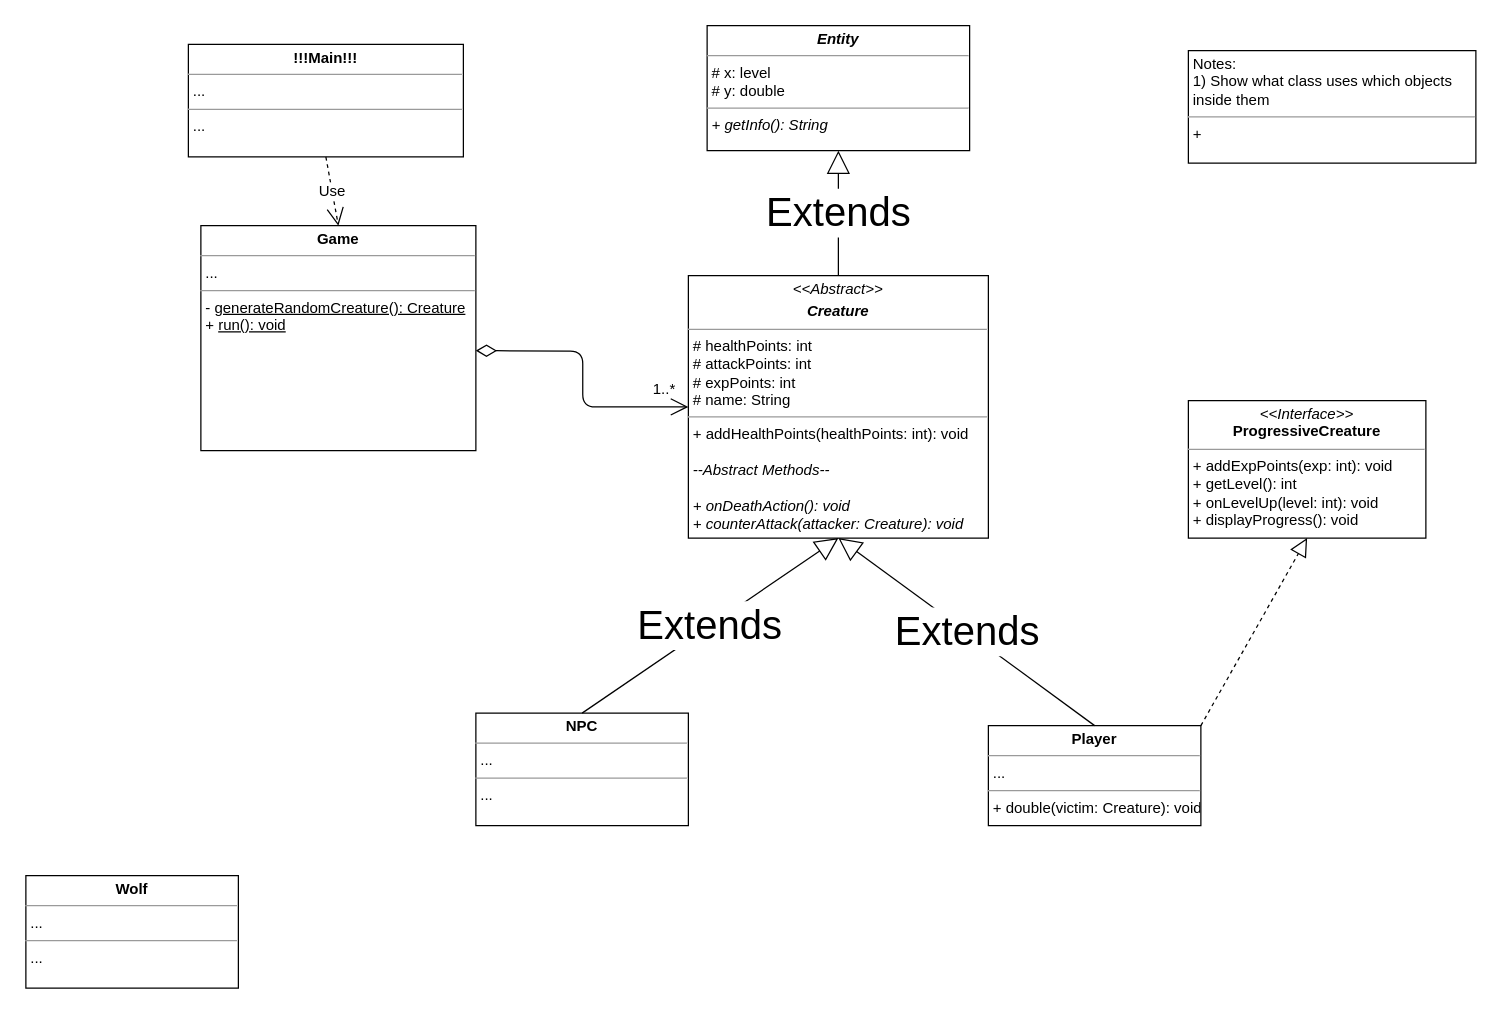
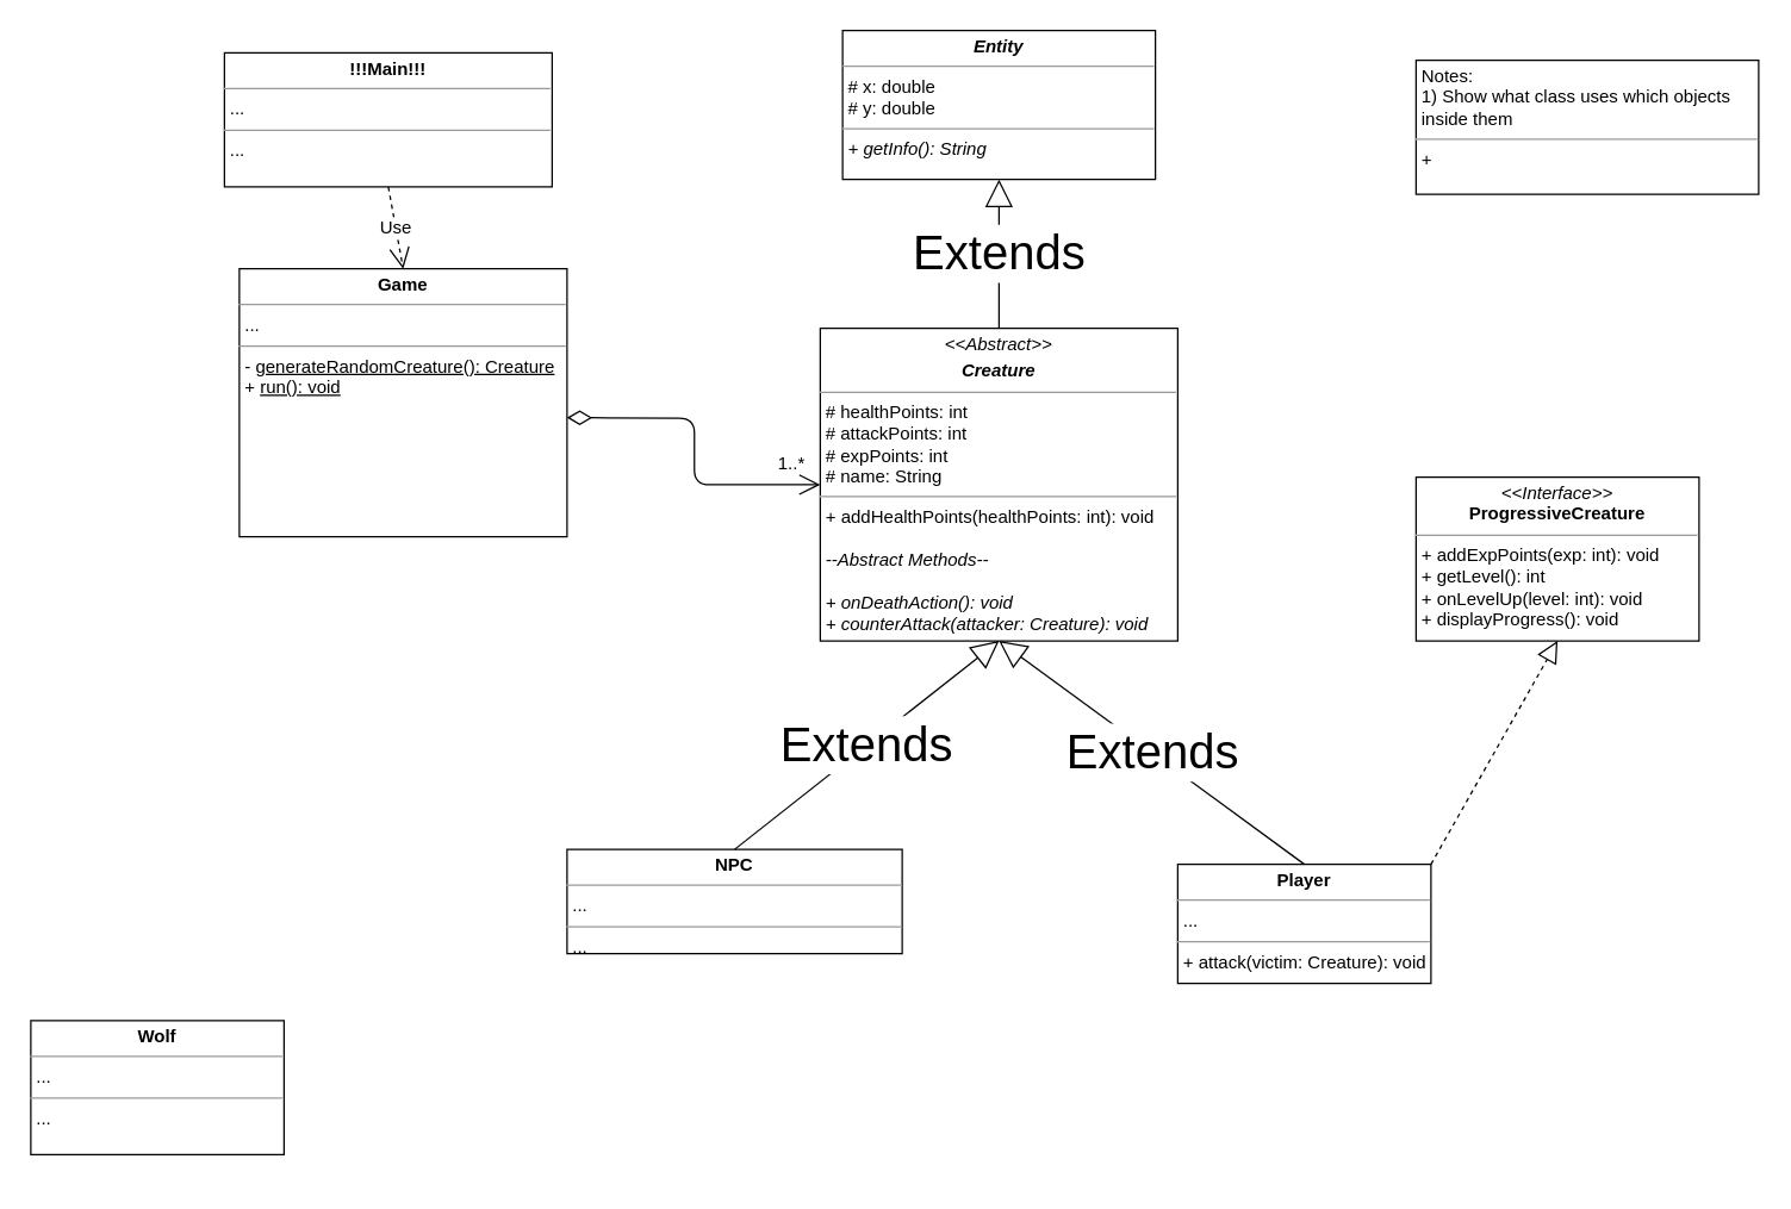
  <mxCell id="0" />
  <mxCell id="1" parent="0" />
  <mxCell id="2" value="&lt;p style=&quot;margin: 4px 0px 0px ; text-align: center&quot;&gt;&lt;i&gt;&amp;lt;&amp;lt;Interface&amp;gt;&amp;gt;&lt;/i&gt;&lt;br&gt;&lt;b&gt;ProgressiveCreature&lt;/b&gt;&lt;/p&gt;&lt;hr size=&quot;1&quot;&gt;&lt;p style=&quot;margin: 0px 0px 0px 4px&quot;&gt;+ addExpPoints(exp: int): void&lt;br&gt;+ getLevel(): int&lt;/p&gt;&lt;p style=&quot;margin: 0px 0px 0px 4px&quot;&gt;+ onLevelUp(level: int): void&lt;/p&gt;&lt;p style=&quot;margin: 0px 0px 0px 4px&quot;&gt;+ displayProgress(): void&lt;br&gt;&lt;/p&gt;" style="verticalAlign=top;align=left;overflow=fill;fontSize=12;fontFamily=Helvetica;html=1;" vertex="1" parent="1"><mxGeometry x="950" y="320" width="190" height="110" as="geometry" /></mxCell>
- <mxCell id="3" value="&lt;p style=&quot;margin: 0px ; margin-top: 4px ; text-align: center&quot;&gt;&lt;b&gt;&lt;i&gt;Entity&lt;/i&gt;&lt;/b&gt;&lt;/p&gt;&lt;hr size=&quot;1&quot;&gt;&lt;p style=&quot;margin: 0px ; margin-left: 4px&quot;&gt;# x: level&lt;br&gt;# y: double&lt;/p&gt;&lt;hr size=&quot;1&quot;&gt;&lt;p style=&quot;margin: 0px ; margin-left: 4px&quot;&gt;&lt;i&gt;+ getInfo(): String&lt;/i&gt;&lt;/p&gt;" style="verticalAlign=top;align=left;overflow=fill;fontSize=12;fontFamily=Helvetica;html=1;" vertex="1" parent="1"><mxGeometry x="565" y="20" width="210" height="100" as="geometry" /></mxCell>
+ <mxCell id="3" value="&lt;p style=&quot;margin: 0px ; margin-top: 4px ; text-align: center&quot;&gt;&lt;b&gt;&lt;i&gt;Entity&lt;/i&gt;&lt;/b&gt;&lt;/p&gt;&lt;hr size=&quot;1&quot;&gt;&lt;p style=&quot;margin: 0px ; margin-left: 4px&quot;&gt;# x: double&lt;br&gt;# y: double&lt;/p&gt;&lt;hr size=&quot;1&quot;&gt;&lt;p style=&quot;margin: 0px ; margin-left: 4px&quot;&gt;&lt;i&gt;+ getInfo(): String&lt;/i&gt;&lt;/p&gt;" style="verticalAlign=top;align=left;overflow=fill;fontSize=12;fontFamily=Helvetica;html=1;" vertex="1" parent="1"><mxGeometry x="565" y="20" width="210" height="100" as="geometry" /></mxCell>
  <mxCell id="4" value="&lt;p style=&quot;margin: 4px 0px 0px ; text-align: center&quot;&gt;&lt;i&gt;&amp;lt;&amp;lt;Abstract&amp;gt;&amp;gt;&lt;/i&gt;&lt;/p&gt;&lt;p style=&quot;margin: 4px 0px 0px ; text-align: center&quot;&gt;&lt;b&gt;&lt;i&gt;Creature&lt;/i&gt;&lt;/b&gt;&lt;/p&gt;&lt;hr size=&quot;1&quot;&gt;&lt;p style=&quot;margin: 0px 0px 0px 4px&quot;&gt;# healthPoints: int&lt;br&gt;# attackPoints: int&lt;br&gt;&lt;/p&gt;&lt;p style=&quot;margin: 0px 0px 0px 4px&quot;&gt;# expPoints: int&lt;br&gt;&lt;/p&gt;&lt;p style=&quot;margin: 0px 0px 0px 4px&quot;&gt;# name: String&lt;br&gt;&lt;/p&gt;&lt;hr size=&quot;1&quot;&gt;&lt;p style=&quot;margin: 0px 0px 0px 4px&quot;&gt;+ addHealthPoints(healthPoints: int): void&lt;/p&gt;&lt;p style=&quot;margin: 0px 0px 0px 4px&quot;&gt;&lt;br&gt;&lt;/p&gt;&lt;p style=&quot;margin: 0px 0px 0px 4px&quot;&gt;&lt;i&gt;--Abstract Methods--&lt;/i&gt;&lt;/p&gt;&lt;p style=&quot;margin: 0px 0px 0px 4px&quot;&gt;&lt;i&gt;&lt;br&gt;&lt;/i&gt;&lt;/p&gt;&lt;p style=&quot;margin: 0px 0px 0px 4px&quot;&gt;&lt;i&gt;+ onDeathAction(): void&lt;/i&gt;&lt;/p&gt;&lt;p style=&quot;margin: 0px 0px 0px 4px&quot;&gt;&lt;i&gt;+ counterAttack(attacker: Creature): void&lt;/i&gt;&lt;/p&gt;" style="verticalAlign=top;align=left;overflow=fill;fontSize=12;fontFamily=Helvetica;html=1;" vertex="1" parent="1"><mxGeometry x="550" y="220" width="240" height="210" as="geometry" /></mxCell>
- <mxCell id="5" value="&lt;p style=&quot;margin: 0px ; margin-top: 4px ; text-align: center&quot;&gt;&lt;b&gt;Player&lt;/b&gt;&lt;/p&gt;&lt;hr size=&quot;1&quot;&gt;&lt;p style=&quot;margin: 0px ; margin-left: 4px&quot;&gt;...&lt;/p&gt;&lt;hr size=&quot;1&quot;&gt;&lt;p style=&quot;margin: 0px ; margin-left: 4px&quot;&gt;+ double(victim: Creature): void&lt;/p&gt;" style="verticalAlign=top;align=left;overflow=fill;fontSize=12;fontFamily=Helvetica;html=1;" vertex="1" parent="1"><mxGeometry x="790" y="580" width="170" height="80" as="geometry" /></mxCell>
- <mxCell id="6" value="&lt;p style=&quot;margin: 0px ; margin-top: 4px ; text-align: center&quot;&gt;&lt;b&gt;NPC&lt;/b&gt;&lt;/p&gt;&lt;hr size=&quot;1&quot;&gt;&lt;p style=&quot;margin: 0px ; margin-left: 4px&quot;&gt;...&lt;/p&gt;&lt;hr size=&quot;1&quot;&gt;&lt;p style=&quot;margin: 0px ; margin-left: 4px&quot;&gt;...&lt;/p&gt;" style="verticalAlign=top;align=left;overflow=fill;fontSize=12;fontFamily=Helvetica;html=1;" vertex="1" parent="1"><mxGeometry x="380" y="570" width="170" height="90" as="geometry" /></mxCell>
- <mxCell id="7" value="&lt;p style=&quot;margin: 0px ; margin-top: 4px ; text-align: center&quot;&gt;&lt;b&gt;Wolf&lt;/b&gt;&lt;/p&gt;&lt;hr size=&quot;1&quot;&gt;&lt;p style=&quot;margin: 0px ; margin-left: 4px&quot;&gt;...&lt;/p&gt;&lt;hr size=&quot;1&quot;&gt;&lt;p style=&quot;margin: 0px ; margin-left: 4px&quot;&gt;...&lt;/p&gt;" style="verticalAlign=top;align=left;overflow=fill;fontSize=12;fontFamily=Helvetica;html=1;" vertex="1" parent="1"><mxGeometry x="20" y="700" width="170" height="90" as="geometry" /></mxCell>
+ <mxCell id="5" value="&lt;p style=&quot;margin: 0px ; margin-top: 4px ; text-align: center&quot;&gt;&lt;b&gt;Player&lt;/b&gt;&lt;/p&gt;&lt;hr size=&quot;1&quot;&gt;&lt;p style=&quot;margin: 0px ; margin-left: 4px&quot;&gt;...&lt;/p&gt;&lt;hr size=&quot;1&quot;&gt;&lt;p style=&quot;margin: 0px ; margin-left: 4px&quot;&gt;+ attack(victim: Creature): void&lt;/p&gt;" style="verticalAlign=top;align=left;overflow=fill;fontSize=12;fontFamily=Helvetica;html=1;" vertex="1" parent="1"><mxGeometry x="790" y="580" width="170" height="80" as="geometry" /></mxCell>
+ <mxCell id="6" value="&lt;p style=&quot;margin: 0px ; margin-top: 4px ; text-align: center&quot;&gt;&lt;b&gt;NPC&lt;/b&gt;&lt;/p&gt;&lt;hr size=&quot;1&quot;&gt;&lt;p style=&quot;margin: 0px ; margin-left: 4px&quot;&gt;...&lt;/p&gt;&lt;hr size=&quot;1&quot;&gt;&lt;p style=&quot;margin: 0px ; margin-left: 4px&quot;&gt;...&lt;/p&gt;" style="verticalAlign=top;align=left;overflow=fill;fontSize=12;fontFamily=Helvetica;html=1;" vertex="1" parent="1"><mxGeometry x="380" y="570" width="225" height="70" as="geometry" /></mxCell>
+ <mxCell id="7" value="&lt;p style=&quot;margin: 0px ; margin-top: 4px ; text-align: center&quot;&gt;&lt;b&gt;Wolf&lt;/b&gt;&lt;/p&gt;&lt;hr size=&quot;1&quot;&gt;&lt;p style=&quot;margin: 0px ; margin-left: 4px&quot;&gt;...&lt;/p&gt;&lt;hr size=&quot;1&quot;&gt;&lt;p style=&quot;margin: 0px ; margin-left: 4px&quot;&gt;...&lt;/p&gt;" style="verticalAlign=top;align=left;overflow=fill;fontSize=12;fontFamily=Helvetica;html=1;" vertex="1" parent="1"><mxGeometry x="20" y="685" width="170" height="90" as="geometry" /></mxCell>
  <mxCell id="8" value="Extends" style="endArrow=block;endSize=16;endFill=0;html=1;fontSize=32;entryX=0.5;entryY=1;entryDx=0;entryDy=0;exitX=0.5;exitY=0;exitDx=0;exitDy=0;" edge="1" parent="1" source="5" target="4"><mxGeometry width="160" relative="1" as="geometry"><mxPoint x="520" y="500" as="sourcePoint" /><mxPoint x="680" y="500" as="targetPoint" /></mxGeometry></mxCell>
  <mxCell id="9" value="Extends" style="endArrow=block;endSize=16;endFill=0;html=1;fontSize=32;entryX=0.5;entryY=1;entryDx=0;entryDy=0;exitX=0.5;exitY=0;exitDx=0;exitDy=0;" edge="1" parent="1" source="4" target="3"><mxGeometry width="160" relative="1" as="geometry"><mxPoint x="340" y="210" as="sourcePoint" /><mxPoint x="500" y="210" as="targetPoint" /></mxGeometry></mxCell>
  <mxCell id="10" value="" style="endArrow=block;dashed=1;endFill=0;endSize=12;html=1;fontSize=32;entryX=0.5;entryY=1;entryDx=0;entryDy=0;exitX=1;exitY=0;exitDx=0;exitDy=0;" edge="1" parent="1" source="5" target="2"><mxGeometry width="160" relative="1" as="geometry"><mxPoint x="930" y="600" as="sourcePoint" /><mxPoint x="1090" y="600" as="targetPoint" /></mxGeometry></mxCell>
  <mxCell id="11" value="Extends" style="endArrow=block;endSize=16;endFill=0;html=1;fontSize=32;entryX=0.5;entryY=1;entryDx=0;entryDy=0;exitX=0.5;exitY=0;exitDx=0;exitDy=0;" edge="1" parent="1" source="6" target="4"><mxGeometry width="160" relative="1" as="geometry"><mxPoint x="805" y="550" as="sourcePoint" /><mxPoint x="680" y="440" as="targetPoint" /></mxGeometry></mxCell>
  <mxCell id="12" value="&lt;p style=&quot;margin: 0px ; margin-top: 4px ; text-align: center&quot;&gt;&lt;b&gt;Game&lt;/b&gt;&lt;/p&gt;&lt;hr size=&quot;1&quot;&gt;&lt;p style=&quot;margin: 0px ; margin-left: 4px&quot;&gt;...&lt;/p&gt;&lt;hr size=&quot;1&quot;&gt;&lt;p style=&quot;margin: 0px ; margin-left: 4px&quot;&gt;- &lt;u&gt;generateRandomCreature(): Creature&lt;/u&gt;&lt;/p&gt;&lt;p style=&quot;margin: 0px ; margin-left: 4px&quot;&gt;+ &lt;u&gt;run(): void&lt;/u&gt;&lt;/p&gt;" style="verticalAlign=top;align=left;overflow=fill;fontSize=12;fontFamily=Helvetica;html=1;" vertex="1" parent="1"><mxGeometry x="160" y="180" width="220" height="180" as="geometry" /></mxCell>
  <mxCell id="13" value="&lt;p style=&quot;margin: 0px ; margin-top: 4px ; text-align: center&quot;&gt;&lt;/p&gt;&lt;p style=&quot;margin: 0px ; margin-left: 4px&quot;&gt;Notes:&lt;/p&gt;&lt;p style=&quot;margin: 0px ; margin-left: 4px&quot;&gt;1) Show what class uses which objects&lt;/p&gt;&lt;p style=&quot;margin: 0px ; margin-left: 4px&quot;&gt;inside them&lt;/p&gt;&lt;hr size=&quot;1&quot;&gt;&lt;p style=&quot;margin: 0px ; margin-left: 4px&quot;&gt;+&amp;nbsp;&lt;/p&gt;" style="verticalAlign=top;align=left;overflow=fill;fontSize=12;fontFamily=Helvetica;html=1;" vertex="1" parent="1"><mxGeometry x="950" y="40" width="230" height="90" as="geometry" /></mxCell>
  <mxCell id="14" value="1..*" style="endArrow=open;html=1;endSize=12;startArrow=diamondThin;startSize=14;startFill=0;edgeStyle=orthogonalEdgeStyle;align=left;verticalAlign=bottom;fontSize=12;entryX=0;entryY=0.5;entryDx=0;entryDy=0;" edge="1" parent="1" target="4"><mxGeometry x="0.721" y="5" relative="1" as="geometry"><mxPoint x="380" y="280" as="sourcePoint" /><mxPoint x="540" y="280" as="targetPoint" /><mxPoint as="offset" /></mxGeometry></mxCell>
  <mxCell id="15" value="&lt;p style=&quot;margin: 0px ; margin-top: 4px ; text-align: center&quot;&gt;&lt;b&gt;!!!Main!!!&lt;/b&gt;&lt;/p&gt;&lt;hr size=&quot;1&quot;&gt;&lt;p style=&quot;margin: 0px ; margin-left: 4px&quot;&gt;...&lt;/p&gt;&lt;hr size=&quot;1&quot;&gt;&lt;p style=&quot;margin: 0px ; margin-left: 4px&quot;&gt;...&lt;/p&gt;" style="verticalAlign=top;align=left;overflow=fill;fontSize=12;fontFamily=Helvetica;html=1;" vertex="1" parent="1"><mxGeometry x="150" y="35" width="220" height="90" as="geometry" /></mxCell>
  <mxCell id="16" value="Use" style="endArrow=open;endSize=12;dashed=1;html=1;fontSize=12;exitX=0.5;exitY=1;exitDx=0;exitDy=0;entryX=0.5;entryY=0;entryDx=0;entryDy=0;" edge="1" parent="1" source="15" target="12"><mxGeometry width="160" relative="1" as="geometry"><mxPoint x="70" y="120" as="sourcePoint" /><mxPoint x="230" y="120" as="targetPoint" /></mxGeometry></mxCell>
